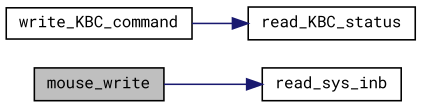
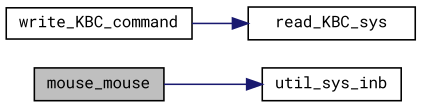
  digraph {
    fontname="Roboto Mono"
    rankdir=LR
    node [color=black fillcolor=white fontname="Roboto Mono" fontsize=10 shape=record style=filled]
    edge [color=midnightblue fontname="Roboto Mono" fontsize=10 labelfontname=Helvetica labelfontsize=10 style=solid]
-   n1 [fillcolor=grey75 fontcolor=black height=0.2 label=mouse_write width=0.4]
-   n2 [height=0.2 label=read_sys_inb width=0.4]
+   n1 [fillcolor=grey75 fontcolor=black height=0.2 label=mouse_mouse width=0.4]
+   n2 [height=0.2 label=util_sys_inb width=0.4]
    n3 [height=0.2 label=write_KBC_command width=0.4]
-   n4 [height=0.2 label=read_KBC_status width=0.4]
+   n4 [height=0.2 label=read_KBC_sys width=0.4]
    n1 -> n2
    n3 -> n4
  }
